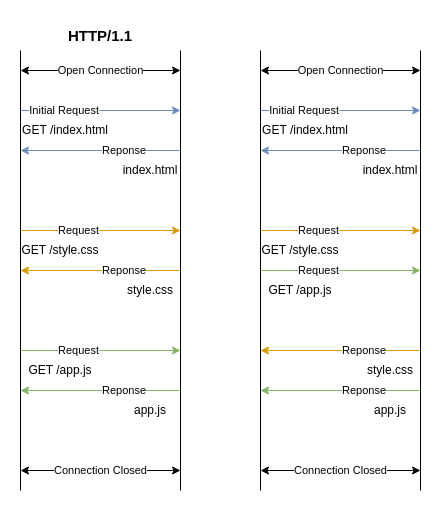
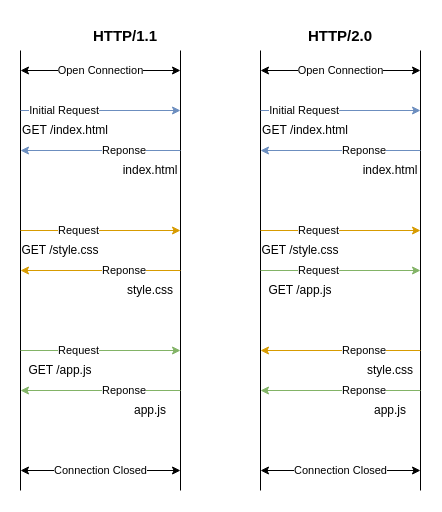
  <mxCell id="0" />
  <mxCell id="1" parent="0" />
  <mxCell id="2" value="" style="endArrow=none;html=1;rounded=0;" edge="1" parent="1"><mxGeometry width="50" height="50" relative="1" as="geometry"><mxPoint x="20" y="490" as="sourcePoint" /><mxPoint x="20" y="50" as="targetPoint" /></mxGeometry></mxCell>
  <mxCell id="3" value="" style="endArrow=none;html=1;rounded=0;" edge="1" parent="1"><mxGeometry width="50" height="50" relative="1" as="geometry"><mxPoint x="180" y="490" as="sourcePoint" /><mxPoint x="180" y="50" as="targetPoint" /></mxGeometry></mxCell>
  <mxCell id="4" value="Open Connection" style="endArrow=classic;startArrow=classic;html=1;rounded=0;" edge="1" parent="1"><mxGeometry width="50" height="50" relative="1" as="geometry"><mxPoint x="20" y="70" as="sourcePoint" /><mxPoint x="180" y="70" as="targetPoint" /></mxGeometry></mxCell>
  <mxCell id="5" value="Initial Request" style="endArrow=classic;html=1;rounded=0;align=right;fillColor=#dae8fc;strokeColor=#6c8ebf;" edge="1" parent="1"><mxGeometry width="50" height="50" relative="1" as="geometry"><mxPoint x="20" y="110" as="sourcePoint" /><mxPoint x="180" y="110" as="targetPoint" /></mxGeometry></mxCell>
  <mxCell id="6" value="Reponse" style="endArrow=classic;html=1;rounded=0;align=left;fillColor=#dae8fc;strokeColor=#6c8ebf;" edge="1" parent="1"><mxGeometry width="50" height="50" relative="1" as="geometry"><mxPoint x="180" y="150" as="sourcePoint" /><mxPoint x="20" y="150" as="targetPoint" /></mxGeometry></mxCell>
  <mxCell id="7" value="GET /index.html" style="text;html=1;strokeColor=none;fillColor=none;align=center;verticalAlign=middle;whiteSpace=wrap;rounded=0;" vertex="1" parent="1"><mxGeometry x="20" y="120" width="90" height="20" as="geometry" /></mxCell>
  <mxCell id="8" value="index.html" style="text;html=1;strokeColor=none;fillColor=none;align=center;verticalAlign=middle;whiteSpace=wrap;rounded=0;" vertex="1" parent="1"><mxGeometry x="120" y="160" width="60" height="20" as="geometry" /></mxCell>
  <mxCell id="9" value="Request" style="endArrow=classic;html=1;rounded=0;align=right;fillColor=#ffe6cc;strokeColor=#d79b00;" edge="1" parent="1"><mxGeometry width="50" height="50" relative="1" as="geometry"><mxPoint x="20" y="230" as="sourcePoint" /><mxPoint x="180" y="230" as="targetPoint" /></mxGeometry></mxCell>
  <mxCell id="10" value="GET /style.css" style="text;html=1;strokeColor=none;fillColor=none;align=center;verticalAlign=middle;whiteSpace=wrap;rounded=0;" vertex="1" parent="1"><mxGeometry x="20" y="240" width="80" height="20" as="geometry" /></mxCell>
  <mxCell id="11" value="Reponse" style="endArrow=classic;html=1;rounded=0;align=left;fillColor=#ffe6cc;strokeColor=#d79b00;" edge="1" parent="1"><mxGeometry width="50" height="50" relative="1" as="geometry"><mxPoint x="180" y="270" as="sourcePoint" /><mxPoint x="20" y="270" as="targetPoint" /></mxGeometry></mxCell>
  <mxCell id="12" value="style.css" style="text;html=1;strokeColor=none;fillColor=none;align=center;verticalAlign=middle;whiteSpace=wrap;rounded=0;" vertex="1" parent="1"><mxGeometry x="120" y="280" width="60" height="20" as="geometry" /></mxCell>
  <mxCell id="13" value="Request" style="endArrow=classic;html=1;rounded=0;align=right;fillColor=#d5e8d4;strokeColor=#82b366;" edge="1" parent="1"><mxGeometry width="50" height="50" relative="1" as="geometry"><mxPoint x="20" y="350" as="sourcePoint" /><mxPoint x="180" y="350" as="targetPoint" /></mxGeometry></mxCell>
  <mxCell id="14" value="GET /app.js" style="text;html=1;strokeColor=none;fillColor=none;align=center;verticalAlign=middle;whiteSpace=wrap;rounded=0;" vertex="1" parent="1"><mxGeometry x="20" y="360" width="80" height="20" as="geometry" /></mxCell>
  <mxCell id="15" value="Reponse" style="endArrow=classic;html=1;rounded=0;align=left;fillColor=#d5e8d4;strokeColor=#82b366;" edge="1" parent="1"><mxGeometry width="50" height="50" relative="1" as="geometry"><mxPoint x="180" y="390" as="sourcePoint" /><mxPoint x="20" y="390" as="targetPoint" /></mxGeometry></mxCell>
  <mxCell id="16" value="app.js" style="text;html=1;strokeColor=none;fillColor=none;align=center;verticalAlign=middle;whiteSpace=wrap;rounded=0;" vertex="1" parent="1"><mxGeometry x="120" y="400" width="60" height="20" as="geometry" /></mxCell>
  <mxCell id="17" value="Connection Closed" style="endArrow=classic;startArrow=classic;html=1;rounded=0;" edge="1" parent="1"><mxGeometry width="50" height="50" relative="1" as="geometry"><mxPoint x="20" y="470" as="sourcePoint" /><mxPoint x="180" y="470" as="targetPoint" /></mxGeometry></mxCell>
- <mxCell id="18" value="&lt;b&gt;&lt;font style=&quot;font-size: 15px;&quot;&gt;HTTP/1.1&lt;/font&gt;&lt;/b&gt;" style="text;html=1;strokeColor=none;fillColor=none;align=center;verticalAlign=middle;whiteSpace=wrap;rounded=0;" vertex="1" parent="1"><mxGeometry x="60" y="20" width="80" height="30" as="geometry" /></mxCell>
+ <mxCell id="18" value="&lt;b&gt;&lt;font style=&quot;font-size: 15px;&quot;&gt;HTTP/1.1&lt;/font&gt;&lt;/b&gt;" style="text;html=1;strokeColor=none;fillColor=none;align=center;verticalAlign=middle;whiteSpace=wrap;rounded=0;" vertex="1" parent="1"><mxGeometry x="85" y="20" width="80" height="30" as="geometry" /></mxCell>
  <mxCell id="19" value="" style="endArrow=none;html=1;rounded=0;" edge="1" parent="1"><mxGeometry width="50" height="50" relative="1" as="geometry"><mxPoint x="260" y="490" as="sourcePoint" /><mxPoint x="260" y="50" as="targetPoint" /></mxGeometry></mxCell>
  <mxCell id="20" value="" style="endArrow=none;html=1;rounded=0;" edge="1" parent="1"><mxGeometry width="50" height="50" relative="1" as="geometry"><mxPoint x="420" y="490" as="sourcePoint" /><mxPoint x="420" y="50" as="targetPoint" /></mxGeometry></mxCell>
  <mxCell id="21" value="Open Connection" style="endArrow=classic;startArrow=classic;html=1;rounded=0;" edge="1" parent="1"><mxGeometry width="50" height="50" relative="1" as="geometry"><mxPoint x="260" y="70" as="sourcePoint" /><mxPoint x="420" y="70" as="targetPoint" /></mxGeometry></mxCell>
  <mxCell id="22" value="Initial Request" style="endArrow=classic;html=1;rounded=0;align=right;fillColor=#dae8fc;strokeColor=#6c8ebf;" edge="1" parent="1"><mxGeometry width="50" height="50" relative="1" as="geometry"><mxPoint x="260" y="110" as="sourcePoint" /><mxPoint x="420" y="110" as="targetPoint" /></mxGeometry></mxCell>
  <mxCell id="23" value="Reponse" style="endArrow=classic;html=1;rounded=0;align=left;fillColor=#dae8fc;strokeColor=#6c8ebf;" edge="1" parent="1"><mxGeometry width="50" height="50" relative="1" as="geometry"><mxPoint x="420" y="150" as="sourcePoint" /><mxPoint x="260" y="150" as="targetPoint" /></mxGeometry></mxCell>
  <mxCell id="24" value="GET /index.html" style="text;html=1;strokeColor=none;fillColor=none;align=center;verticalAlign=middle;whiteSpace=wrap;rounded=0;" vertex="1" parent="1"><mxGeometry x="260" y="120" width="90" height="20" as="geometry" /></mxCell>
  <mxCell id="25" value="index.html" style="text;html=1;strokeColor=none;fillColor=none;align=center;verticalAlign=middle;whiteSpace=wrap;rounded=0;" vertex="1" parent="1"><mxGeometry x="360" y="160" width="60" height="20" as="geometry" /></mxCell>
  <mxCell id="26" value="Request" style="endArrow=classic;html=1;rounded=0;align=right;fillColor=#ffe6cc;strokeColor=#d79b00;" edge="1" parent="1"><mxGeometry width="50" height="50" relative="1" as="geometry"><mxPoint x="260" y="230" as="sourcePoint" /><mxPoint x="420" y="230" as="targetPoint" /></mxGeometry></mxCell>
  <mxCell id="27" value="GET /style.css" style="text;html=1;strokeColor=none;fillColor=none;align=center;verticalAlign=middle;whiteSpace=wrap;rounded=0;" vertex="1" parent="1"><mxGeometry x="260" y="240" width="80" height="20" as="geometry" /></mxCell>
  <mxCell id="28" value="Reponse" style="endArrow=classic;html=1;rounded=0;align=left;fillColor=#ffe6cc;strokeColor=#d79b00;" edge="1" parent="1"><mxGeometry width="50" height="50" relative="1" as="geometry"><mxPoint x="420" y="350" as="sourcePoint" /><mxPoint x="260" y="350" as="targetPoint" /></mxGeometry></mxCell>
  <mxCell id="29" value="style.css" style="text;html=1;strokeColor=none;fillColor=none;align=center;verticalAlign=middle;whiteSpace=wrap;rounded=0;" vertex="1" parent="1"><mxGeometry x="360" y="360" width="60" height="20" as="geometry" /></mxCell>
  <mxCell id="30" value="Request" style="endArrow=classic;html=1;rounded=0;align=right;fillColor=#d5e8d4;strokeColor=#82b366;" edge="1" parent="1"><mxGeometry width="50" height="50" relative="1" as="geometry"><mxPoint x="260" y="270" as="sourcePoint" /><mxPoint x="420" y="270" as="targetPoint" /></mxGeometry></mxCell>
  <mxCell id="31" value="GET /app.js" style="text;html=1;strokeColor=none;fillColor=none;align=center;verticalAlign=middle;whiteSpace=wrap;rounded=0;" vertex="1" parent="1"><mxGeometry x="260" y="280" width="80" height="20" as="geometry" /></mxCell>
  <mxCell id="32" value="Reponse" style="endArrow=classic;html=1;rounded=0;align=left;fillColor=#d5e8d4;strokeColor=#82b366;" edge="1" parent="1"><mxGeometry width="50" height="50" relative="1" as="geometry"><mxPoint x="420" y="390" as="sourcePoint" /><mxPoint x="260" y="390" as="targetPoint" /></mxGeometry></mxCell>
  <mxCell id="33" value="app.js" style="text;html=1;strokeColor=none;fillColor=none;align=center;verticalAlign=middle;whiteSpace=wrap;rounded=0;" vertex="1" parent="1"><mxGeometry x="360" y="400" width="60" height="20" as="geometry" /></mxCell>
  <mxCell id="34" value="Connection Closed" style="endArrow=classic;startArrow=classic;html=1;rounded=0;" edge="1" parent="1"><mxGeometry width="50" height="50" relative="1" as="geometry"><mxPoint x="260" y="470" as="sourcePoint" /><mxPoint x="420" y="470" as="targetPoint" /></mxGeometry></mxCell>
+ <mxCell id="35" value="&lt;b&gt;&lt;font style=&quot;font-size: 15px;&quot;&gt;HTTP/2.0&lt;/font&gt;&lt;/b&gt;" style="text;html=1;strokeColor=none;fillColor=none;align=center;verticalAlign=middle;whiteSpace=wrap;rounded=0;" vertex="1" parent="1"><mxGeometry x="300" y="20" width="80" height="30" as="geometry" /></mxCell>
